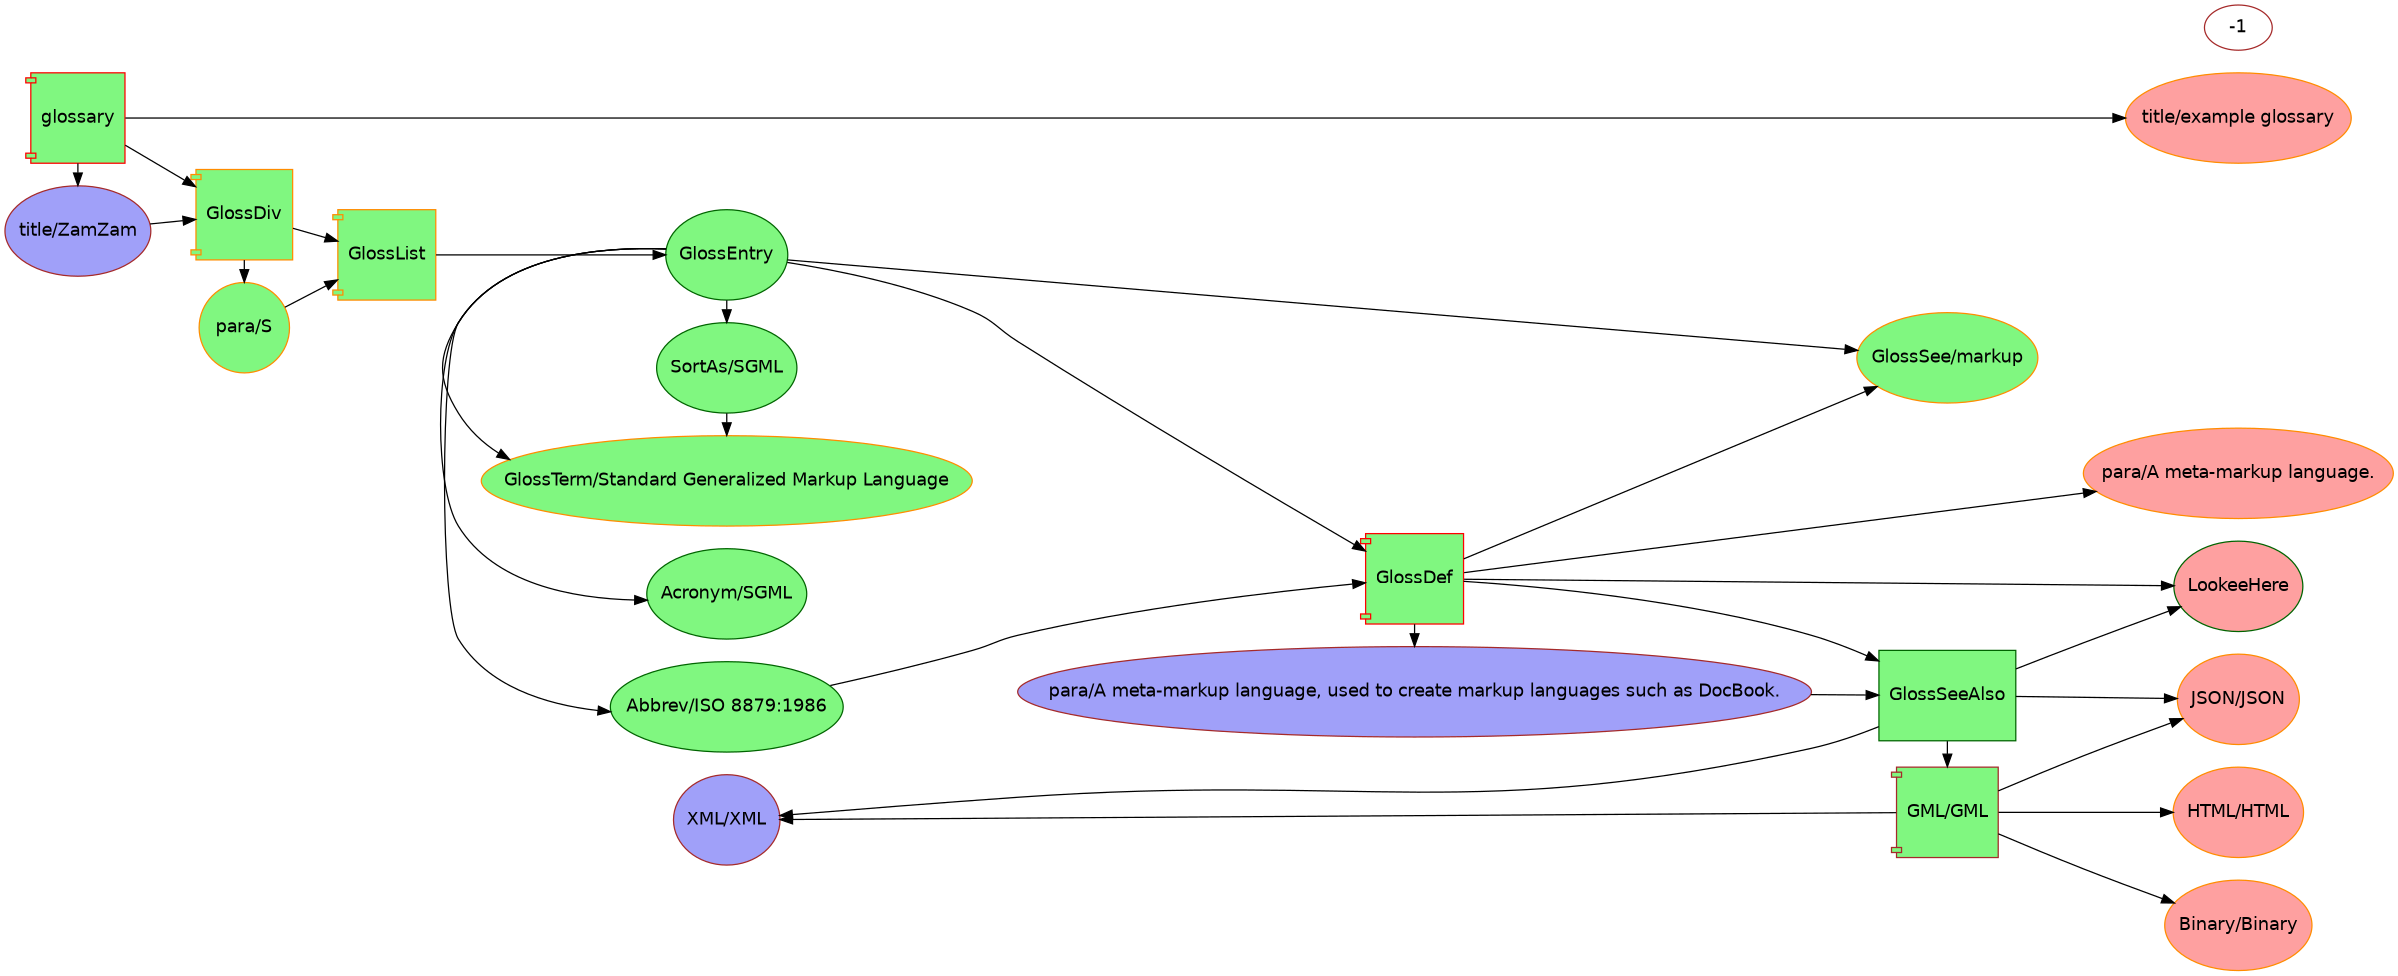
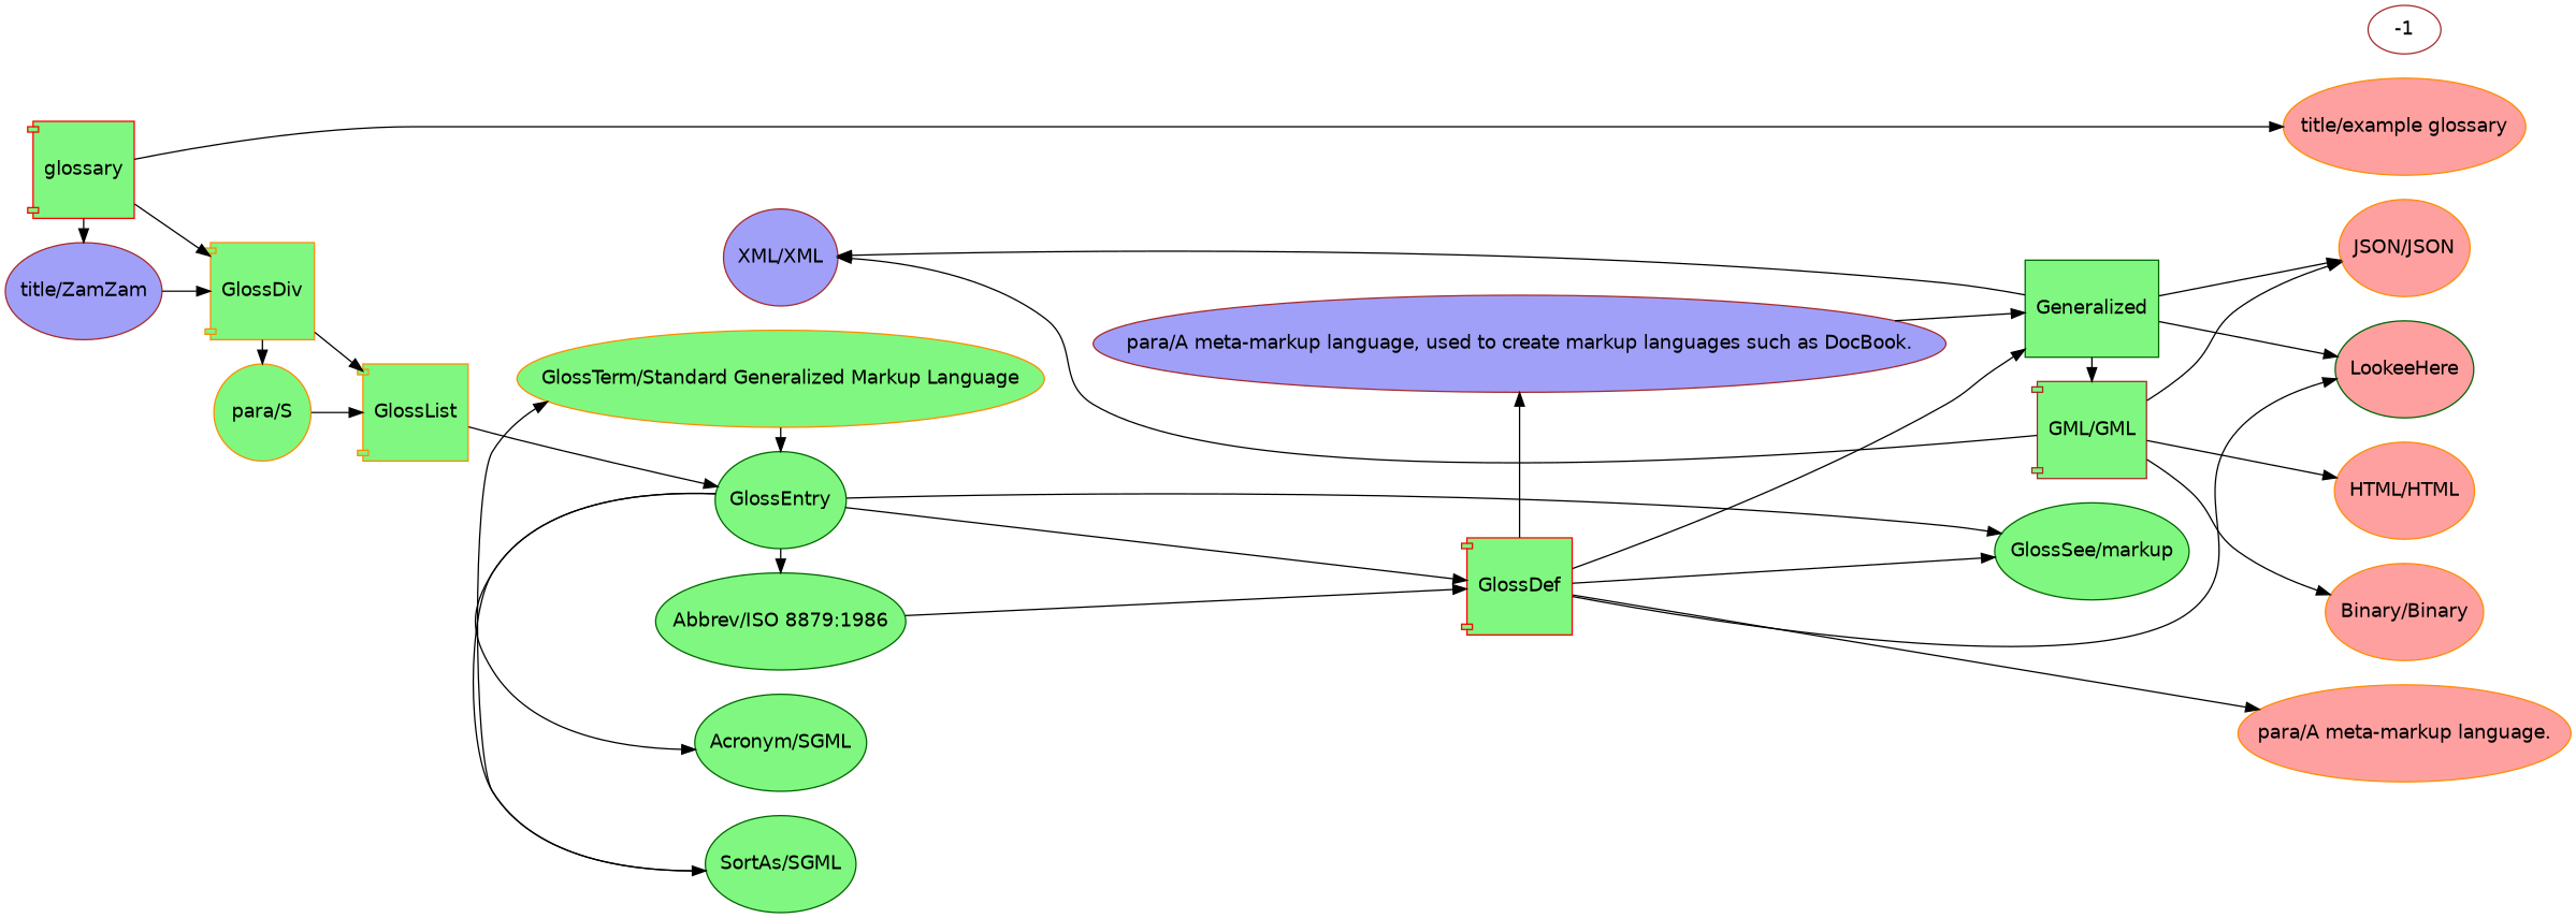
  digraph {
    fontname="DejaVu Sans"
    rankdir=LR
    node [color=darkorange fillcolor="#00ef007f" fontname="DejaVu Sans" shape=ellipse style=filled]
    edge [fontname="DejaVu Sans"]
    n1 [fillcolor="#fe00005f" height=1 label="title/example glossary" width=1]
    n2 [fillcolor="#fe00005f" height=1 label="para/A meta-markup language." width=1]
    n3 [fillcolor="#fe00005f" height=1 label="JSON/JSON" width=1]
    n4 [fillcolor="#fe00005f" height=1 label="HTML/HTML" width=1]
    n5 [fillcolor="#fe00005f" height=1 label="Binary/Binary" width=1]
    n6 [color=darkgreen fillcolor="#fe00005f" height=1 label=LookeeHere width=1]
    -1 [color=brown fillcolor="" shape="" style=""]
    n8 [color=red height=1 label=glossary shape=component width=1]
    n9 [color=brown fillcolor="#0000ee5f" height=1 label="title/ZamZam" width=1]
    n10 [height=1 label=GlossDiv shape=component width=1]
    n11 [height=1 label="para/S" width=1]
    n12 [height=1 label=GlossList shape=component width=1]
    n13 [color=darkgreen height=1 label=GlossEntry width=1]
    n14 [color=darkgreen height=1 label="SortAs/SGML" width=1]
    n15 [height=1 label="GlossTerm/Standard Generalized Markup Language" width=1]
    n16 [color=darkgreen height=1 label="Acronym/SGML" width=1]
    n17 [color=darkgreen height=1 label="Abbrev/ISO 8879:1986" width=1]
    n18 [color=brown fillcolor="#0000ee5f" height=1 label="XML/XML" width=1]
    n19 [color=red height=1 label=GlossDef shape=component width=1]
    n20 [color=brown fillcolor="#0000ee5f" height=1 label="para/A meta-markup language, used to create markup languages such as DocBook." width=1]
-   n21 [color=darkgreen height=1 label=GlossSeeAlso shape=box width=1]
+   n21 [color=darkgreen height=1 label=Generalized shape=box width=1]
    n22 [color=brown height=1 label="GML/GML" shape=component width=1]
-   n23 [height=1 label="GlossSee/markup" width=1]
+   n23 [color=darkgreen height=1 label="GlossSee/markup" width=1]
    subgraph sub_1 {
      rank=same
      n1
      n2
      n3
      n4
      n5
      n6
      -1
    }
    subgraph sub_2 {
      rank=same
      n8
      n9
    }
    subgraph sub_3 {
      rank=same
      n10
      n11
    }
    subgraph sub_4 {
      rank=same
      n12
    }
    subgraph sub_5 {
      rank=same
      n13
      n14
      n15
      n16
      n17
      n18
    }
    subgraph sub_6 {
      rank=same
      n19
      n20
    }
    subgraph sub_7 {
      rank=same
      n21
      n22
    }
    n8 -> n1
    n8 -> n9
    n8 -> n10
    n9 -> n10
    n10 -> n11
    n10 -> n12
    n11 -> n12
    n12 -> n13
    n13 -> n14
-   n13 -> n15
+   n15 -> n13
    n13 -> n16
    n13 -> n17
    n13 -> n19
    n13 -> n23
    n14 -> n15
    n17 -> n19
    n19 -> n2
    n19 -> n6
    n19 -> n20
    n19 -> n21
    n19 -> n23
    n20 -> n21
    n21 -> n3
    n21 -> n6
    n21 -> n18
    n21 -> n22
    n22 -> n3
    n22 -> n4
    n22 -> n5
    n22 -> n18
  }
